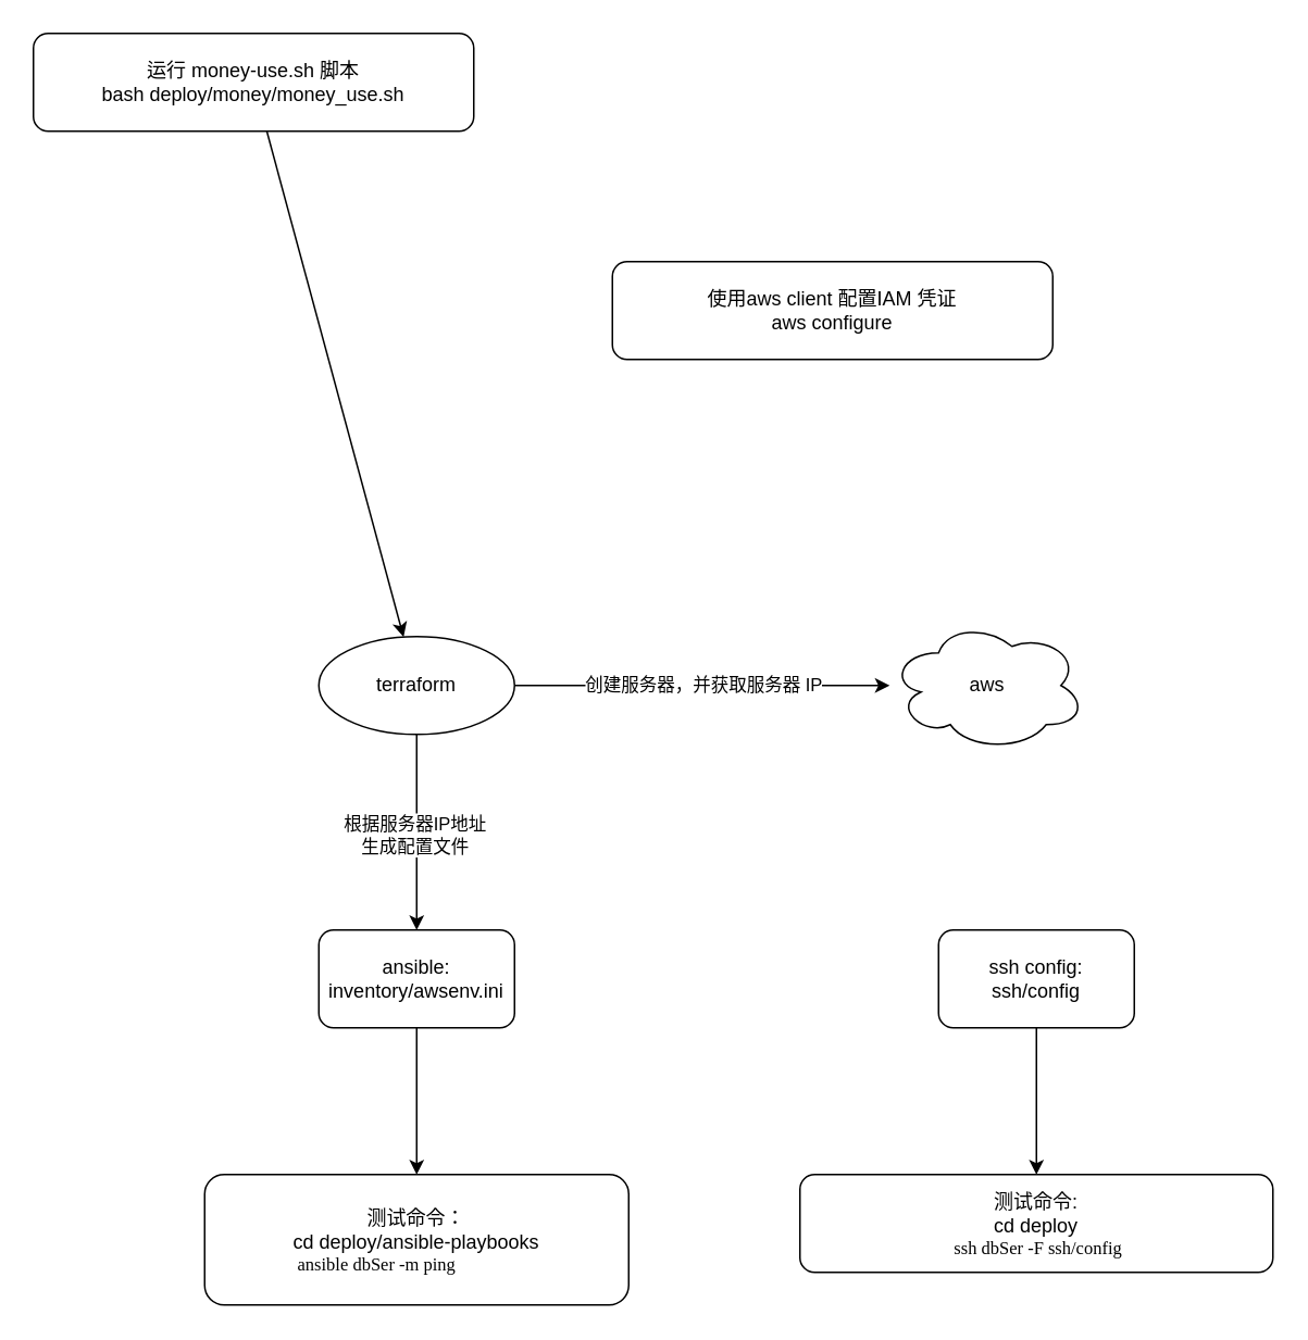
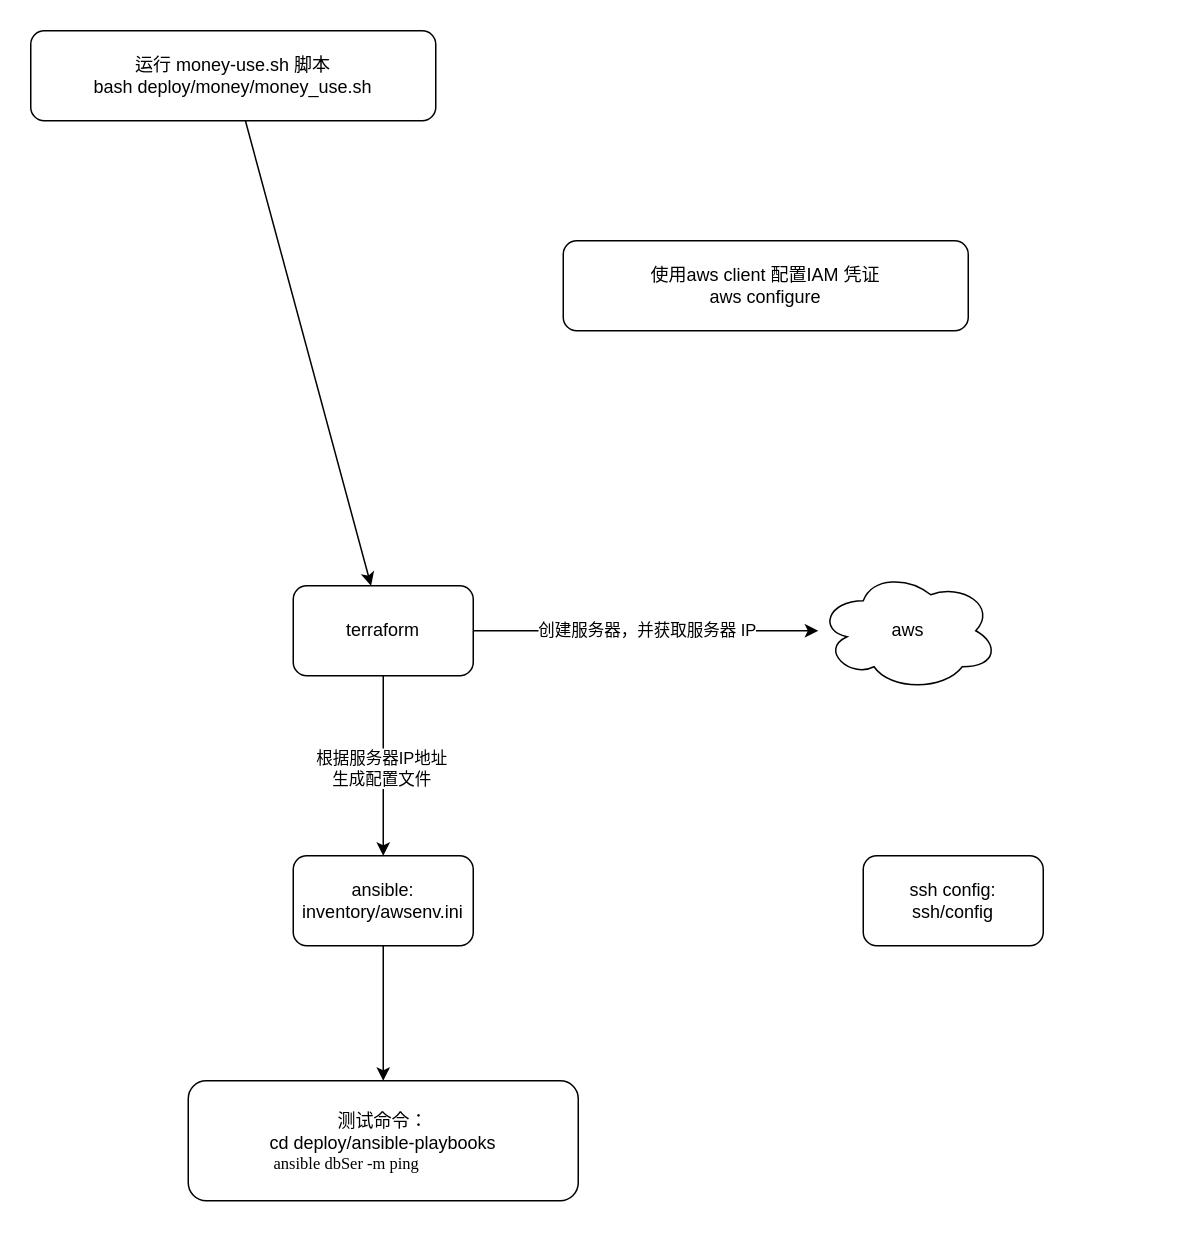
  <mxCell id="0" />
  <mxCell id="1" parent="0" />
  <mxCell id="2" style="edgeStyle=none;html=1;" parent="1" source="6" target="7" edge="1"><mxGeometry relative="1" as="geometry" /></mxCell>
  <mxCell id="3" value="创建服务器，并获取服务器 IP" style="edgeLabel;html=1;align=center;verticalAlign=middle;resizable=0;points=[];" parent="2" vertex="1" connectable="0"><mxGeometry x="0.004" y="1" relative="1" as="geometry"><mxPoint as="offset" /></mxGeometry></mxCell>
  <mxCell id="4" style="edgeStyle=none;html=1;" parent="1" source="6" target="9" edge="1"><mxGeometry relative="1" as="geometry" /></mxCell>
  <mxCell id="5" value="根据服务器IP地址&lt;br&gt;生成配置文件" style="edgeLabel;html=1;align=center;verticalAlign=middle;resizable=0;points=[];" parent="4" vertex="1" connectable="0"><mxGeometry x="0.011" y="-2" relative="1" as="geometry"><mxPoint as="offset" /></mxGeometry></mxCell>
- <mxCell id="6" value="terraform" style="ellipse;whiteSpace=wrap;html=1;" parent="1" vertex="1"><mxGeometry x="195" y="390" width="120" height="60" as="geometry" /></mxCell>
+ <mxCell id="6" value="terraform" style="rounded=1;whiteSpace=wrap;html=1;" parent="1" vertex="1"><mxGeometry x="195" y="390" width="120" height="60" as="geometry" /></mxCell>
  <mxCell id="7" value="aws" style="ellipse;shape=cloud;whiteSpace=wrap;html=1;" parent="1" vertex="1"><mxGeometry x="545" y="380" width="120" height="80" as="geometry" /></mxCell>
  <mxCell id="8" style="edgeStyle=none;html=1;" parent="1" source="9" target="10" edge="1"><mxGeometry relative="1" as="geometry" /></mxCell>
  <mxCell id="9" value="ansible: inventory/awsenv.ini" style="rounded=1;whiteSpace=wrap;html=1;" parent="1" vertex="1"><mxGeometry x="195" y="570" width="120" height="60" as="geometry" /></mxCell>
  <mxCell id="10" value="测试命令：&lt;br&gt;cd deploy/ansible-playbooks&lt;br&gt;&lt;div&gt;&lt;p style=&quot;margin: 0px; font-variant-numeric: normal; font-variant-east-asian: normal; font-variant-alternates: normal; font-size-adjust: none; font-kerning: auto; font-optical-sizing: auto; font-feature-settings: normal; font-variation-settings: normal; font-variant-position: normal; font-variant-emoji: normal; font-stretch: normal; font-size: 11px; line-height: normal; font-family: Menlo; color: rgb(0, 0, 0); text-align: start;&quot; class=&quot;p1&quot;&gt;&lt;span style=&quot;font-variant-ligatures: no-common-ligatures;&quot; class=&quot;s1&quot;&gt;&lt;span class=&quot;Apple-converted-space&quot;&gt;&amp;nbsp;&lt;/span&gt;ansible dbSer -m ping&lt;span class=&quot;Apple-converted-space&quot;&gt;&amp;nbsp;&lt;/span&gt;&lt;/span&gt;&lt;/p&gt;&lt;/div&gt;" style="rounded=1;whiteSpace=wrap;html=1;" parent="1" vertex="1"><mxGeometry x="125" y="720" width="260" height="80" as="geometry" /></mxCell>
- <mxCell id="11" value="" style="edgeStyle=none;html=1;" parent="1" source="12" target="13" edge="1"><mxGeometry relative="1" as="geometry" /></mxCell>
  <mxCell id="12" value="ssh config:&lt;br&gt;ssh/config" style="rounded=1;whiteSpace=wrap;html=1;" parent="1" vertex="1"><mxGeometry x="575" y="570" width="120" height="60" as="geometry" /></mxCell>
- <mxCell id="13" value="测试命令:&lt;br&gt;cd deploy&lt;br&gt;&lt;p style=&quot;margin: 0px; font-variant-numeric: normal; font-variant-east-asian: normal; font-variant-alternates: normal; font-size-adjust: none; font-kerning: auto; font-optical-sizing: auto; font-feature-settings: normal; font-variation-settings: normal; font-variant-position: normal; font-variant-emoji: normal; font-stretch: normal; font-size: 11px; line-height: normal; font-family: Menlo; color: rgb(0, 0, 0); text-align: start;&quot; class=&quot;p1&quot;&gt;&lt;span style=&quot;font-variant-ligatures: no-common-ligatures;&quot; class=&quot;s1&quot;&gt;&lt;span class=&quot;Apple-converted-space&quot;&gt;&amp;nbsp;&lt;/span&gt;ssh dbSer -F ssh/config&lt;/span&gt;&lt;/p&gt;" style="rounded=1;whiteSpace=wrap;html=1;" parent="1" vertex="1"><mxGeometry x="490" y="720" width="290" height="60" as="geometry" /></mxCell>
  <mxCell id="14" style="edgeStyle=none;html=1;" parent="1" source="15" target="6" edge="1"><mxGeometry relative="1" as="geometry" /></mxCell>
  <mxCell id="15" value="运行 money-use.sh 脚本&lt;br&gt;bash deploy/money/money_use.sh" style="rounded=1;whiteSpace=wrap;html=1;" parent="1" vertex="1"><mxGeometry x="20" y="20" width="270" height="60" as="geometry" /></mxCell>
  <mxCell id="16" value="使用aws client 配置IAM 凭证&lt;div&gt;aws configure&lt;/div&gt;" style="rounded=1;whiteSpace=wrap;html=1;" vertex="1" parent="1"><mxGeometry x="375" y="160" width="270" height="60" as="geometry" /></mxCell>
